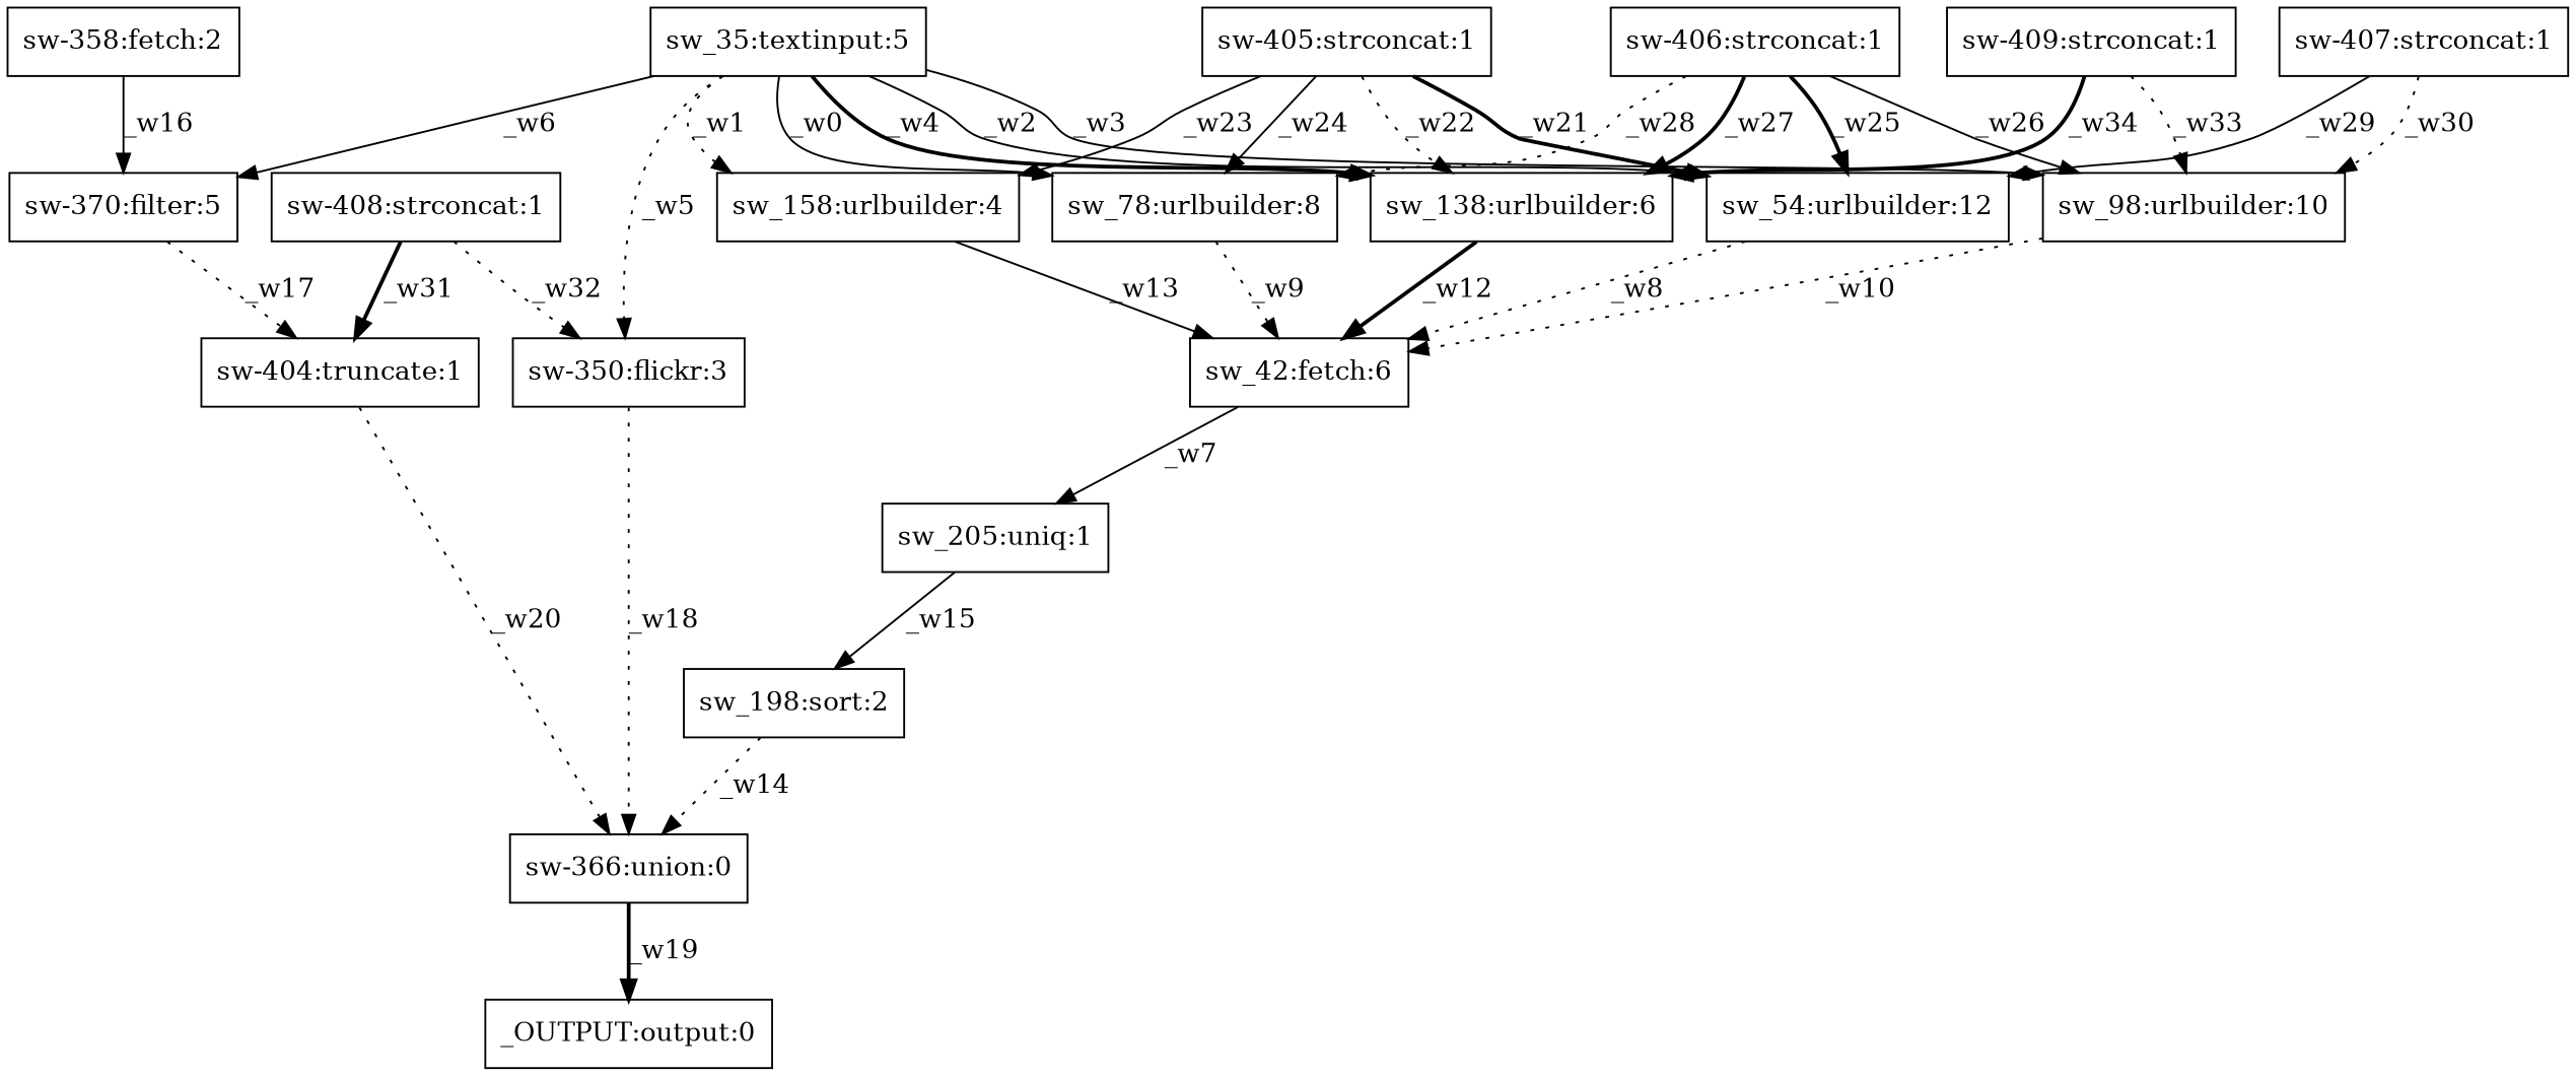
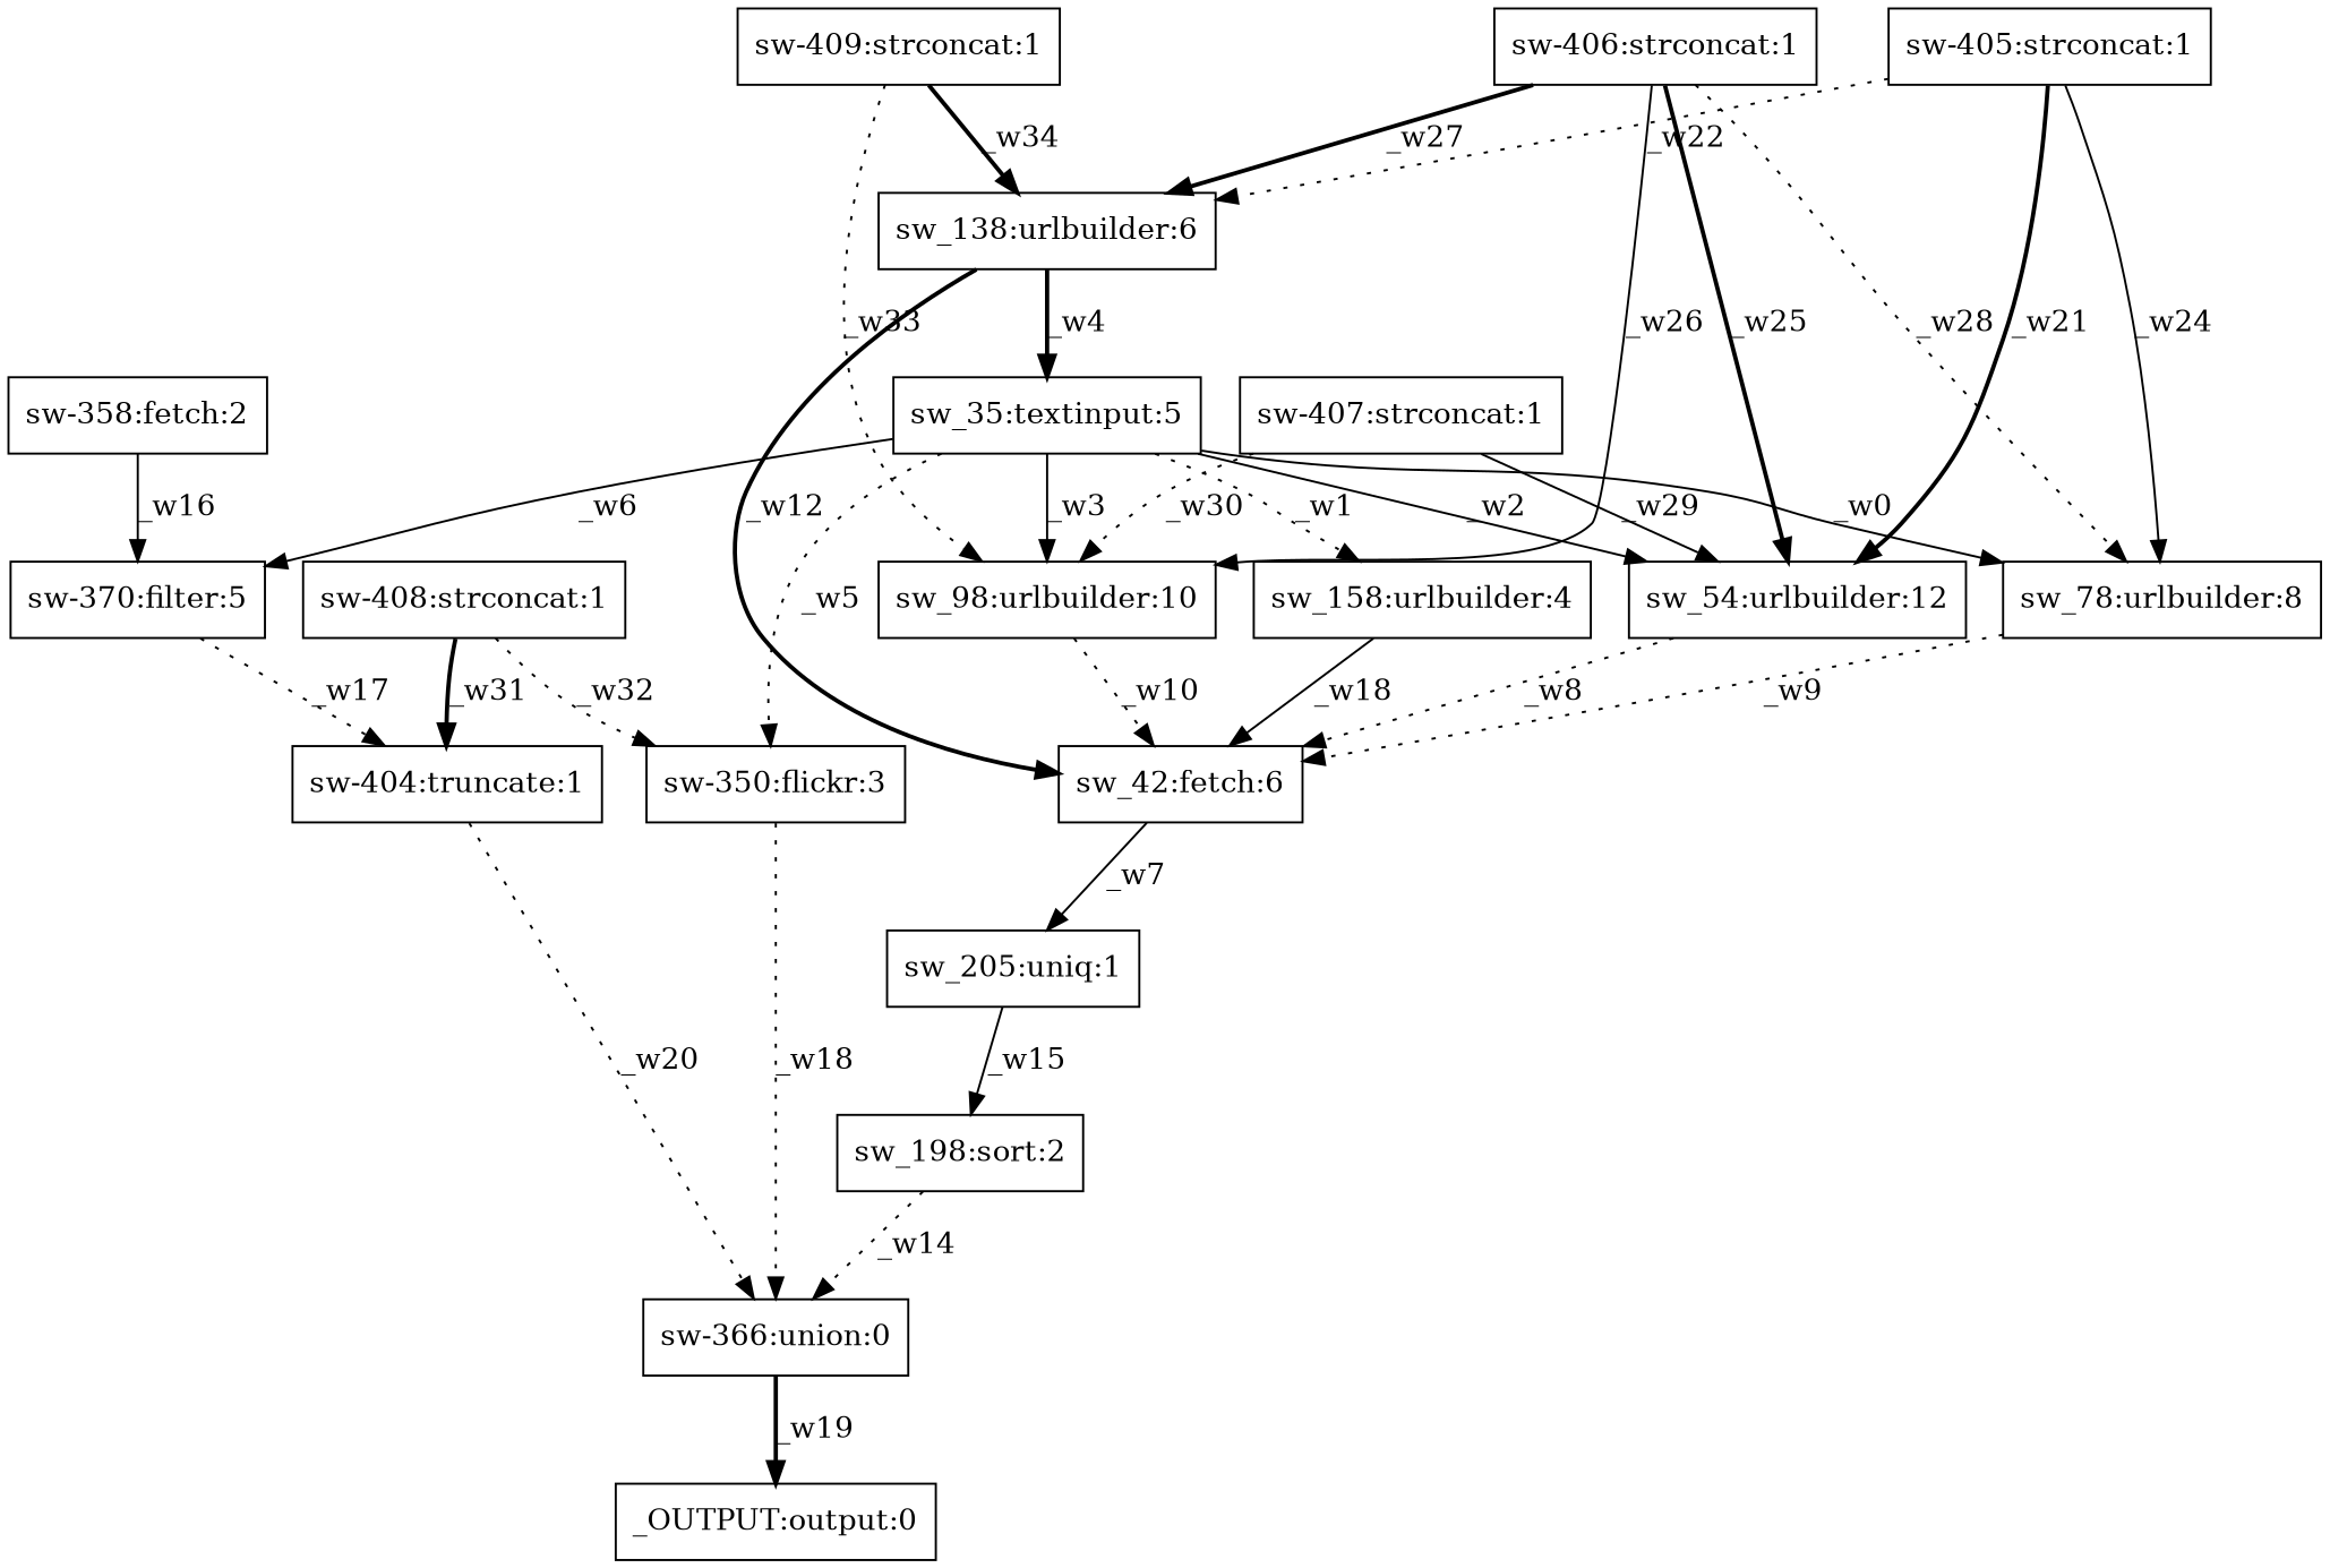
  digraph {
    node [shape=box]
    edge [style=dotted]
    n1 [label="_OUTPUT:output:0"]
    n2 [label="sw_54:urlbuilder:12"]
    n3 [label="sw_42:fetch:6"]
    n4 [label="sw_205:uniq:1"]
    n5 [label="sw-407:strconcat:1"]
    n6 [label="sw_98:urlbuilder:10"]
    n7 [label="sw-404:truncate:1"]
    n8 [label="sw-366:union:0"]
    n9 [label="sw-406:strconcat:1"]
    n10 [label="sw_138:urlbuilder:6"]
    n11 [label="sw_78:urlbuilder:8"]
    n12 [label="sw_198:sort:2"]
    n13 [label="sw-405:strconcat:1"]
    n14 [label="sw_158:urlbuilder:4"]
    n15 [label="sw-358:fetch:2"]
    n16 [label="sw-370:filter:5"]
    n17 [label="sw-409:strconcat:1"]
    n18 [label="sw_35:textinput:5"]
    n19 [label="sw-350:flickr:3"]
    n20 [label="sw-408:strconcat:1"]
    n2 -> n3 [label=_w8]
    n3 -> n4 [label=_w7 style=solid]
    n4 -> n12 [label=_w15 style=solid]
    n5 -> n2 [label=_w29 style=solid]
    n5 -> n6 [label=_w30]
    n6 -> n3 [label=_w10]
    n7 -> n8 [label=_w20]
    n8 -> n1 [label=_w19 style=bold]
    n9 -> n2 [label=_w25 style=bold]
    n9 -> n6 [label=_w26 style=solid]
    n9 -> n10 [label=_w27 style=bold]
    n9 -> n11 [label=_w28]
    n10 -> n3 [label=_w12 style=bold]
    n11 -> n3 [label=_w9]
    n12 -> n8 [label=_w14]
    n13 -> n2 [label=_w21 style=bold]
    n13 -> n10 [label=_w22]
    n13 -> n11 [label=_w24 style=solid]
-   n13 -> n14 [label=_w23 style=solid]
-   n14 -> n3 [label=_w13 style=solid]
+   n14 -> n3 [label=_w18 style=solid]
    n15 -> n16 [label=_w16 style=solid]
    n16 -> n7 [label=_w17]
    n17 -> n6 [label=_w33]
    n17 -> n10 [label=_w34 style=bold]
    n18 -> n2 [label=_w2 style=solid]
    n18 -> n6 [label=_w3 style=solid]
-   n18 -> n10 [label=_w4 style=bold]
+   n10 -> n18 [label=_w4 style=bold]
    n18 -> n11 [label=_w0 style=solid]
    n18 -> n14 [label=_w1]
    n18 -> n16 [label=_w6 style=solid]
    n18 -> n19 [label=_w5]
    n19 -> n8 [label=_w18]
    n20 -> n7 [label=_w31 style=bold]
    n20 -> n19 [label=_w32]
  }
